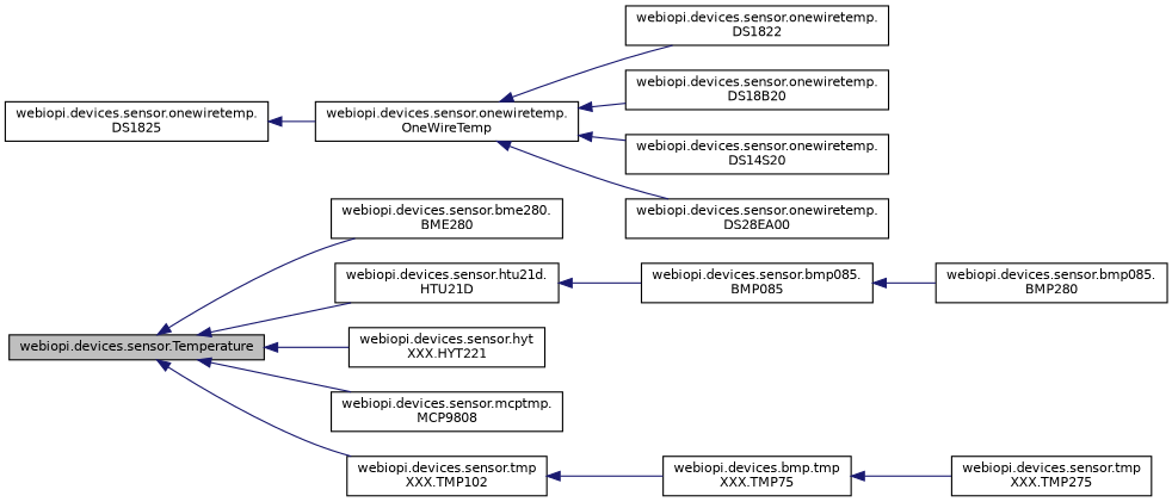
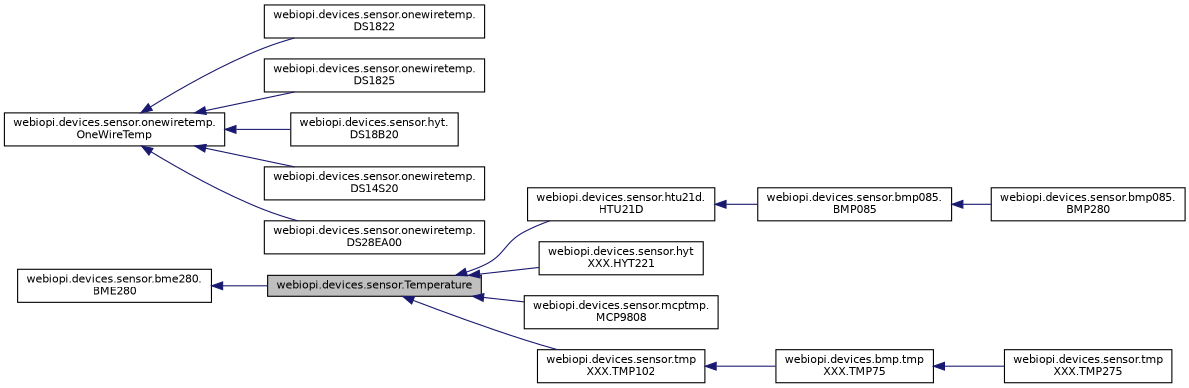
  digraph {
    rankdir=LR
    node [color=black fillcolor=white fontname=Helvetica fontsize=10 shape=record style=filled]
    edge [color=midnightblue dir=back fontname=Helvetica fontsize=10 labelfontname=Helvetica labelfontsize=10 style=solid]
    n1 [fillcolor=grey75 fontcolor=black height=0.2 label="webiopi.devices.sensor.Temperature" width=0.4]
    n2 [height=0.2 label="webiopi.devices.sensor.bme280.\lBME280" width=0.4]
    n3 [height=0.2 label="webiopi.devices.sensor.htu21d.\lHTU21D" width=0.4]
    n4 [height=0.2 label="webiopi.devices.sensor.hyt\lXXX.HYT221" width=0.4]
    n5 [height=0.2 label="webiopi.devices.sensor.mcptmp.\lMCP9808" width=0.4]
    n6 [height=0.2 label="webiopi.devices.sensor.tmp\lXXX.TMP102" width=0.4]
    n7 [height=0.2 label="webiopi.devices.sensor.bmp085.\lBMP085" width=0.4]
    n8 [height=0.2 label="webiopi.devices.sensor.bmp085.\lBMP280" width=0.4]
    n9 [height=0.2 label="webiopi.devices.sensor.onewiretemp.\lOneWireTemp" width=0.4]
    n10 [height=0.2 label="webiopi.devices.sensor.onewiretemp.\lDS1822" width=0.4]
    n11 [height=0.2 label="webiopi.devices.sensor.onewiretemp.\lDS1825" width=0.4]
-   n12 [height=0.2 label="webiopi.devices.sensor.onewiretemp.\lDS18B20" width=0.4]
+   n12 [height=0.2 label="webiopi.devices.sensor.hyt.\lDS18B20" width=0.4]
    n13 [height=0.2 label="webiopi.devices.sensor.onewiretemp.\lDS14S20" width=0.4]
    n14 [height=0.2 label="webiopi.devices.sensor.onewiretemp.\lDS28EA00" width=0.4]
    n15 [height=0.2 label="webiopi.devices.bmp.tmp\lXXX.TMP75" width=0.4]
    n16 [height=0.2 label="webiopi.devices.sensor.tmp\lXXX.TMP275" width=0.4]
-   n1 -> n2
+   n2 -> n1
    n1 -> n3
    n1 -> n4
    n1 -> n5
    n1 -> n6
    n3 -> n7
    n6 -> n15
    n7 -> n8
    n9 -> n10
-   n11 -> n9
+   n9 -> n11
    n9 -> n12
    n9 -> n13
    n9 -> n14
    n15 -> n16
  }
